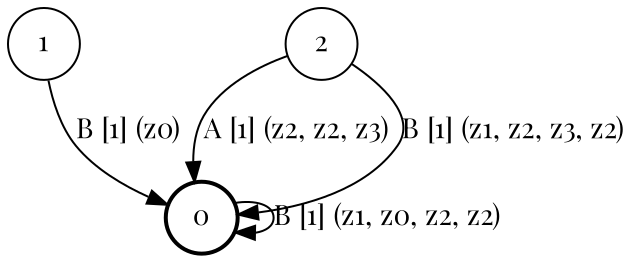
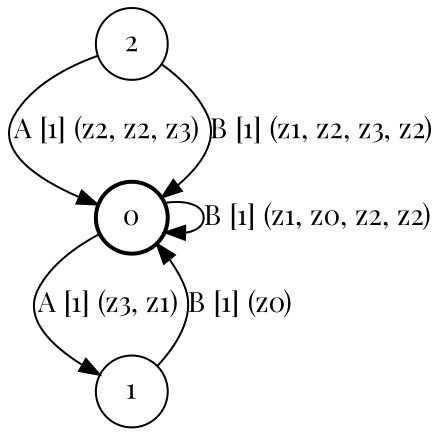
  digraph {
    fontname="Playfair Display"
    node [fontname="Playfair Display" shape=circle]
    edge [fontname="Playfair Display"]
    0 [style=bold]
    1
    2
    0 -> 0 [label="B [1] (z1, z0, z2, z2) "]
+   0 -> 1 [label="A [1] (z3, z1) "]
    1 -> 0 [label="B [1] (z0) "]
    2 -> 0 [label="A [1] (z2, z2, z3) "]
    2 -> 0 [label="B [1] (z1, z2, z3, z2) "]
  }
